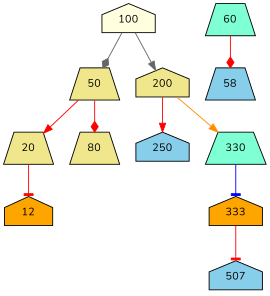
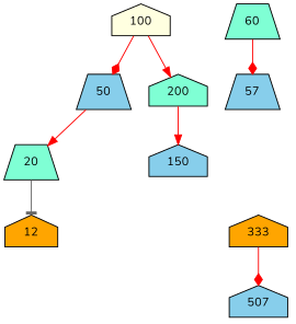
  digraph {
    fontname=Nunito
    node [fillcolor=skyblue fontname=Nunito fontsize=12 shape=house style=filled]
    edge [arrowhead=normal color=red fontname=Nunito fontsize=10]
    n1 [fillcolor=lightyellow label=100]
-   n2 [fillcolor=khaki label=50 shape=trapezium]
-   n3 [fillcolor=khaki label=200]
-   n4 [fillcolor=khaki label=20 shape=trapezium]
-   n5 [fillcolor=khaki label=80 shape=trapezium]
-   n6 [label=250]
-   n7 [fillcolor=aquamarine label=330 shape=trapezium]
+   n2 [label=50 shape=trapezium]
+   n3 [fillcolor=aquamarine label=200]
+   n4 [fillcolor=aquamarine label=20 shape=trapezium]
+   n6 [label=150]
    n8 [fillcolor=orange label=12]
    n9 [fillcolor=aquamarine label=60 shape=trapezium]
-   n10 [label=58 shape=trapezium]
+   n10 [label=57 shape=trapezium]
    n11 [fillcolor=orange label=333]
    n12 [label=507]
-   n1 -> n2 [arrowhead=diamond color=gray40]
-   n1 -> n3 [color=gray40]
+   n1 -> n2 [arrowhead=diamond]
+   n1 -> n3
    n2 -> n4
-   n2 -> n5 [arrowhead=diamond]
    n3 -> n6
-   n3 -> n7 [color=darkorange]
-   n4 -> n8 [arrowhead=tee]
-   n7 -> n11 [arrowhead=tee color=blue]
+   n4 -> n8 [arrowhead=tee color=gray40]
    n9 -> n10 [arrowhead=diamond]
-   n11 -> n12 [arrowhead=tee]
+   n11 -> n12 [arrowhead=diamond]
  }
